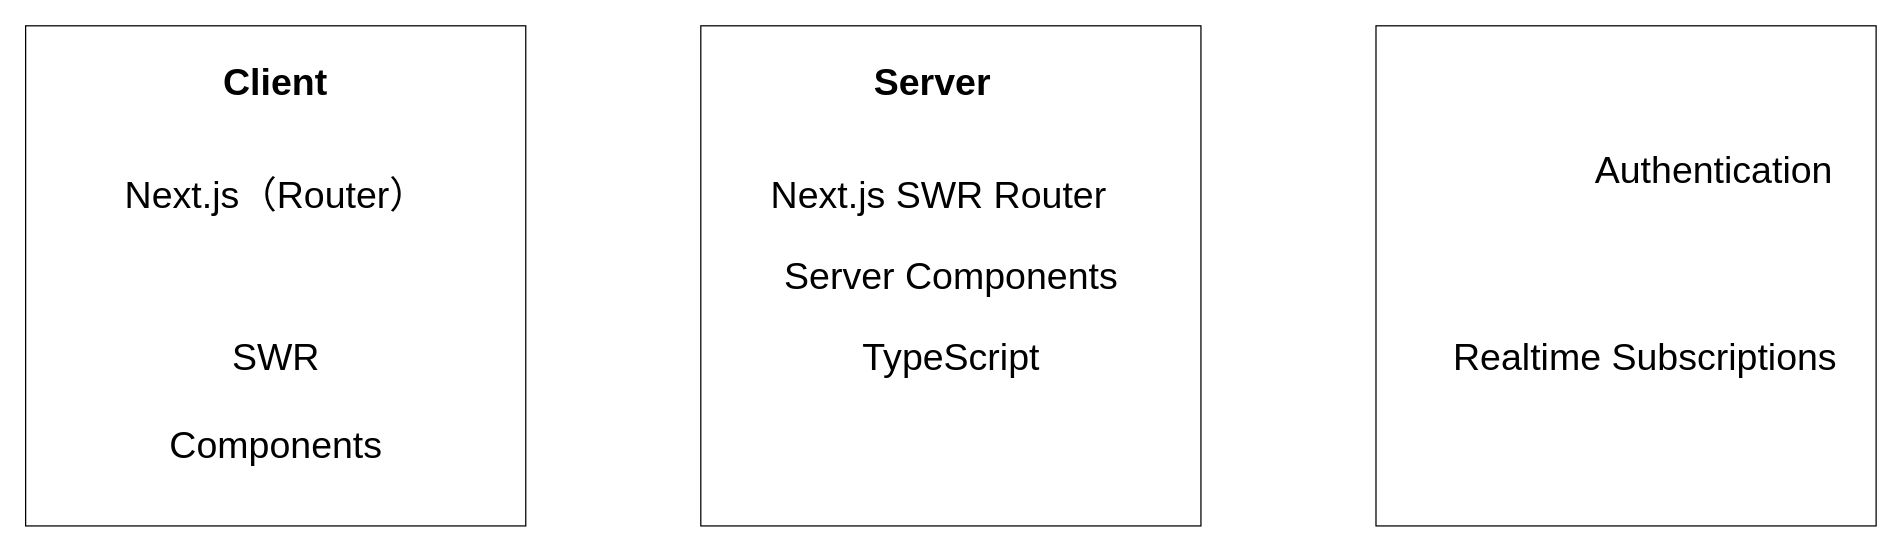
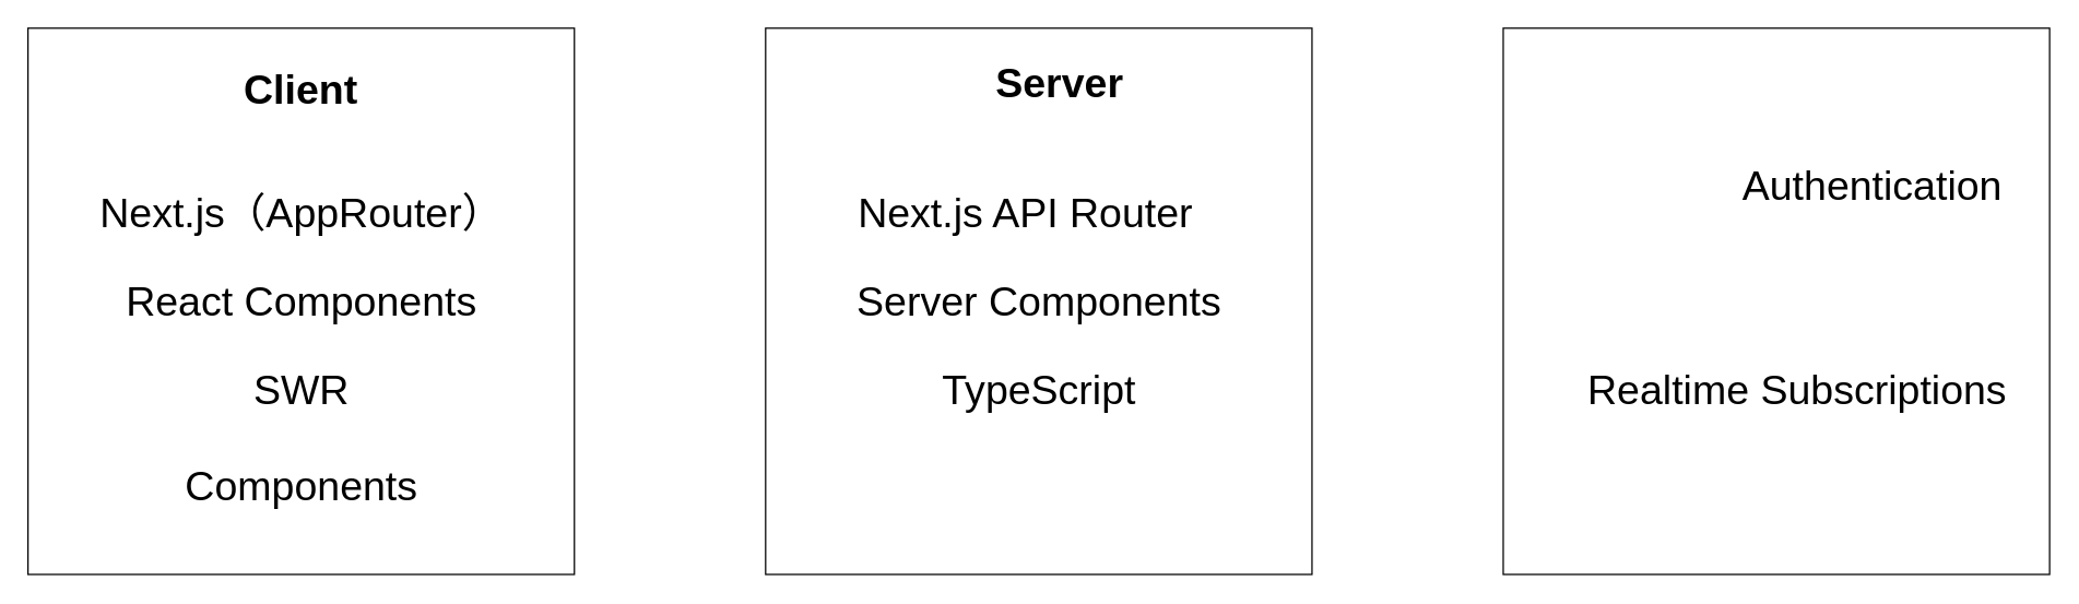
  <mxCell id="0" />
  <mxCell id="1" parent="0" />
  <mxCell id="2" value="" style="whiteSpace=wrap;html=1;aspect=fixed;" vertex="1" parent="1"><mxGeometry x="20" y="20" width="400" height="400" as="geometry" /></mxCell>
  <mxCell id="3" value="Client" style="text;strokeColor=none;align=center;fillColor=none;html=1;verticalAlign=middle;whiteSpace=wrap;rounded=0;fontSize=30;fontStyle=1" vertex="1" parent="1"><mxGeometry x="190" y="50" width="60" height="30" as="geometry" /></mxCell>
- <mxCell id="4" value="Next.js（Router）" style="text;html=1;align=center;verticalAlign=middle;resizable=0;points=[];autosize=1;strokeColor=none;fillColor=none;fontSize=30;" vertex="1" parent="1"><mxGeometry x="60" y="130" width="320" height="50" as="geometry" /></mxCell>
+ <mxCell id="4" value="Next.js（AppRouter）" style="text;html=1;align=center;verticalAlign=middle;resizable=0;points=[];autosize=1;strokeColor=none;fillColor=none;fontSize=30;" vertex="1" parent="1"><mxGeometry x="60" y="130" width="320" height="50" as="geometry" /></mxCell>
+ <mxCell id="5" value="React Components" style="text;html=1;align=center;verticalAlign=middle;resizable=0;points=[];autosize=1;strokeColor=none;fillColor=none;fontSize=30;" vertex="1" parent="1"><mxGeometry x="80" y="195" width="280" height="50" as="geometry" /></mxCell>
  <mxCell id="6" value="SWR" style="text;html=1;align=center;verticalAlign=middle;resizable=0;points=[];autosize=1;strokeColor=none;fillColor=none;fontSize=30;" vertex="1" parent="1"><mxGeometry x="175" y="260" width="90" height="50" as="geometry" /></mxCell>
  <mxCell id="7" value="Components" style="text;html=1;align=center;verticalAlign=middle;resizable=0;points=[];autosize=1;strokeColor=none;fillColor=none;fontSize=30;" vertex="1" parent="1"><mxGeometry x="125" y="330" width="190" height="50" as="geometry" /></mxCell>
  <mxCell id="8" value="" style="whiteSpace=wrap;html=1;aspect=fixed;fontSize=30;" vertex="1" parent="1"><mxGeometry x="560" y="20" width="400" height="400" as="geometry" /></mxCell>
  <mxCell id="9" value="" style="whiteSpace=wrap;html=1;aspect=fixed;fontSize=30;" vertex="1" parent="1"><mxGeometry x="1100" y="20" width="400" height="400" as="geometry" /></mxCell>
- <mxCell id="10" value="Server" style="text;html=1;align=center;verticalAlign=middle;resizable=0;points=[];autosize=1;strokeColor=none;fillColor=none;fontSize=30;fontStyle=1" vertex="1" parent="1"><mxGeometry x="685" y="40" width="120" height="50" as="geometry" /></mxCell>
- <mxCell id="11" value="&lt;span style=&quot;&quot;&gt;Next.js SWR Router&lt;/span&gt;" style="text;html=1;align=center;verticalAlign=middle;resizable=0;points=[];autosize=1;strokeColor=none;fillColor=none;fontSize=30;" vertex="1" parent="1"><mxGeometry x="615" y="130" width="270" height="50" as="geometry" /></mxCell>
+ <mxCell id="10" value="Server" style="text;html=1;align=center;verticalAlign=middle;resizable=0;points=[];autosize=1;strokeColor=none;fillColor=none;fontSize=30;fontStyle=1" vertex="1" parent="1"><mxGeometry x="715" y="35" width="120" height="50" as="geometry" /></mxCell>
+ <mxCell id="11" value="&lt;span style=&quot;&quot;&gt;Next.js API Router&lt;/span&gt;" style="text;html=1;align=center;verticalAlign=middle;resizable=0;points=[];autosize=1;strokeColor=none;fillColor=none;fontSize=30;" vertex="1" parent="1"><mxGeometry x="615" y="130" width="270" height="50" as="geometry" /></mxCell>
  <mxCell id="12" value="Server Components" style="text;html=1;align=center;verticalAlign=middle;resizable=0;points=[];autosize=1;strokeColor=none;fillColor=none;fontSize=30;" vertex="1" parent="1"><mxGeometry x="615" y="195" width="290" height="50" as="geometry" /></mxCell>
  <mxCell id="13" value="TypeScript" style="text;html=1;align=center;verticalAlign=middle;resizable=0;points=[];autosize=1;strokeColor=none;fillColor=none;fontSize=30;" vertex="1" parent="1"><mxGeometry x="675" y="260" width="170" height="50" as="geometry" /></mxCell>
  <mxCell id="14" value="Authentication" style="text;html=1;align=center;verticalAlign=middle;resizable=0;points=[];autosize=1;strokeColor=none;fillColor=none;fontSize=30;" vertex="1" parent="1"><mxGeometry x="1265" y="110" width="210" height="50" as="geometry" /></mxCell>
  <mxCell id="15" value="Realtime Subscriptions" style="text;html=1;align=center;verticalAlign=middle;resizable=0;points=[];autosize=1;strokeColor=none;fillColor=none;fontSize=30;" vertex="1" parent="1"><mxGeometry x="1150" y="260" width="330" height="50" as="geometry" /></mxCell>
